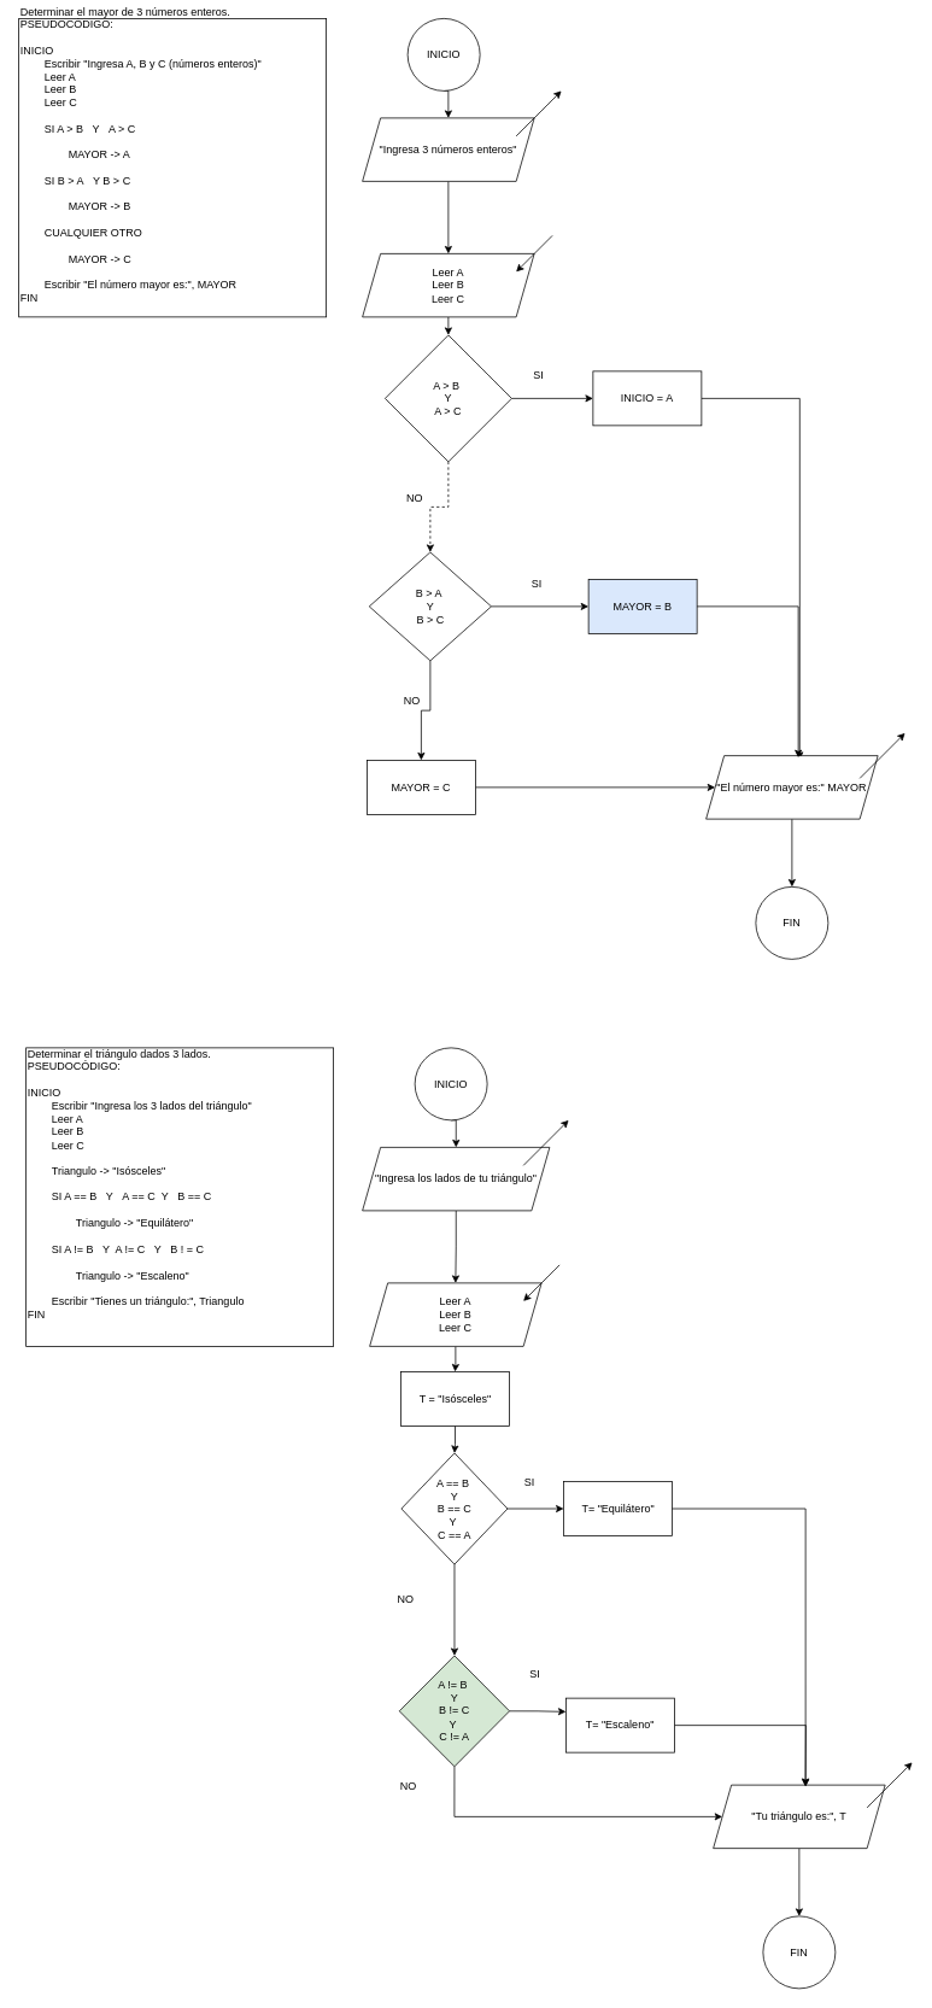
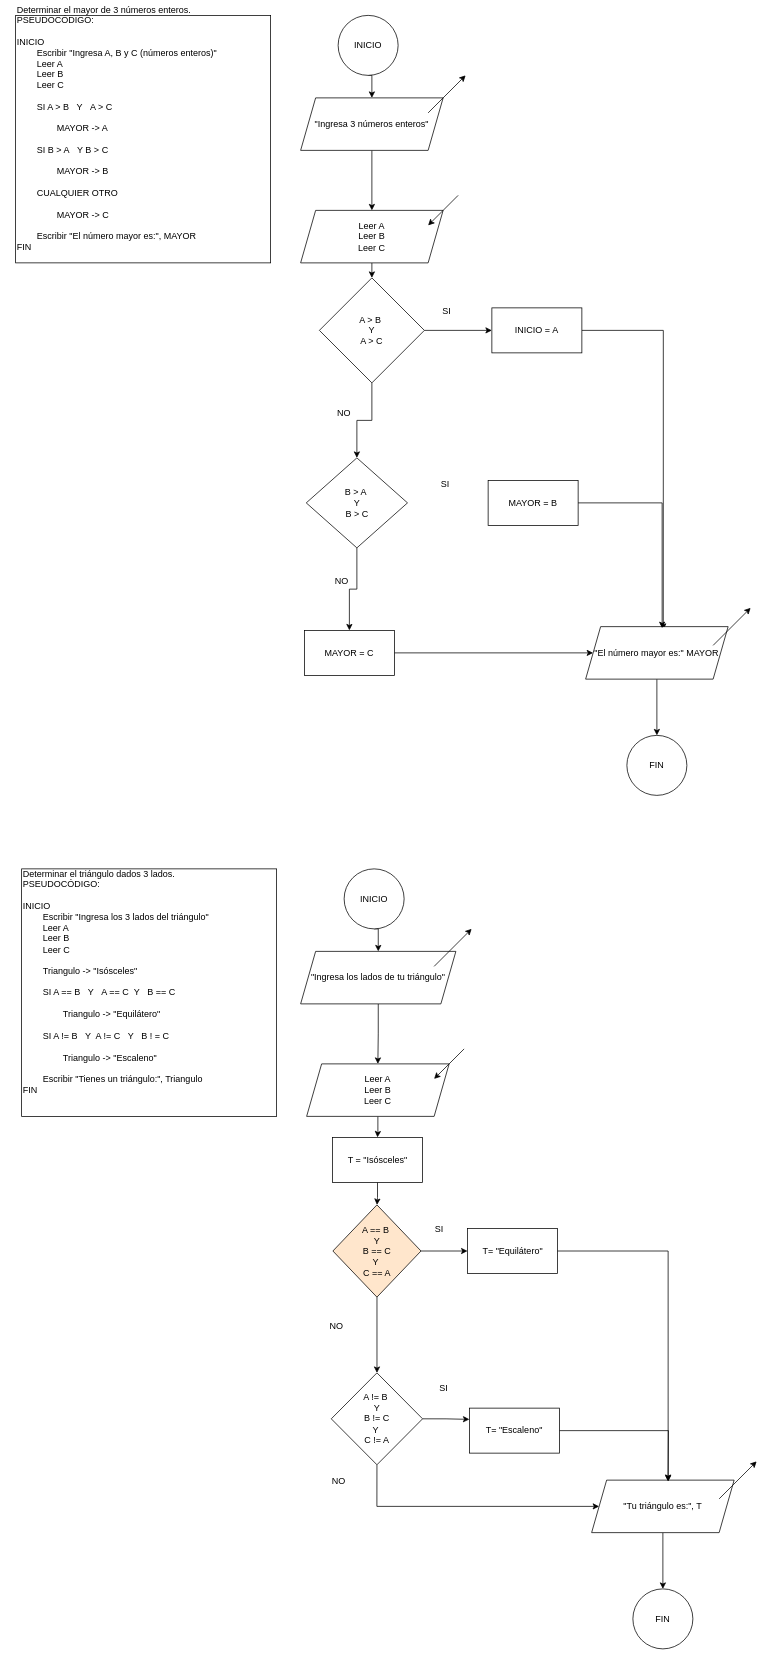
  <mxCell id="0" />
  <mxCell id="1" parent="0" />
  <mxCell id="2" value="Determinar el mayor de 3 números enteros.&lt;div&gt;PSEUDOCÓDIGO:&lt;/div&gt;&lt;div&gt;&lt;br&gt;&lt;/div&gt;&lt;div&gt;INICIO&lt;/div&gt;&lt;div&gt;&lt;span style=&quot;white-space: pre;&quot;&gt;&#09;&lt;/span&gt;Escribir &quot;Ingresa A, B y C (números enteros)&quot;&lt;/div&gt;&lt;div&gt;&lt;span style=&quot;white-space: pre;&quot;&gt;&#09;&lt;/span&gt;Leer A&lt;/div&gt;&lt;div&gt;&lt;span style=&quot;white-space: pre;&quot;&gt;&#09;&lt;/span&gt;Leer B&lt;/div&gt;&lt;div&gt;&lt;span style=&quot;white-space: pre;&quot;&gt;&#09;&lt;/span&gt;Leer C&lt;/div&gt;&lt;div&gt;&lt;br&gt;&lt;/div&gt;&lt;div&gt;&lt;span style=&quot;white-space: pre;&quot;&gt;&#09;&lt;/span&gt;SI A &amp;gt; B&amp;nbsp; &amp;nbsp;Y&amp;nbsp; &amp;nbsp;A &amp;gt; C&lt;br&gt;&lt;/div&gt;&lt;div&gt;&lt;br&gt;&lt;/div&gt;&lt;div&gt;&lt;span style=&quot;white-space: pre;&quot;&gt;&#09;&lt;/span&gt;&lt;span style=&quot;white-space: pre;&quot;&gt;&#09;&lt;/span&gt;MAYOR -&amp;gt; A&lt;br&gt;&lt;/div&gt;&lt;div&gt;&lt;br&gt;&lt;/div&gt;&lt;div&gt;&lt;span style=&quot;white-space: pre;&quot;&gt;&#09;&lt;/span&gt;SI B &amp;gt; A&amp;nbsp; &amp;nbsp;Y B &amp;gt; C&lt;br&gt;&lt;/div&gt;&lt;div&gt;&lt;br&gt;&lt;/div&gt;&lt;div&gt;&lt;span style=&quot;white-space: pre;&quot;&gt;&#09;&lt;/span&gt;&lt;span style=&quot;white-space: pre;&quot;&gt;&#09;&lt;/span&gt;MAYOR -&amp;gt; B&lt;br&gt;&lt;/div&gt;&lt;div&gt;&lt;br&gt;&lt;/div&gt;&lt;div&gt;&lt;span style=&quot;white-space: pre;&quot;&gt;&#09;&lt;/span&gt;CUALQUIER OTRO&lt;br&gt;&lt;/div&gt;&lt;div&gt;&lt;br&gt;&lt;/div&gt;&lt;div&gt;&lt;span style=&quot;white-space: pre;&quot;&gt;&#09;&lt;/span&gt;&lt;span style=&quot;white-space: pre;&quot;&gt;&#09;&lt;/span&gt;MAYOR -&amp;gt; C&lt;br&gt;&lt;/div&gt;&lt;div&gt;&lt;span style=&quot;white-space: pre;&quot;&gt;&#09;&lt;/span&gt;&lt;br&gt;&lt;/div&gt;&lt;div&gt;&lt;span style=&quot;white-space: pre;&quot;&gt;&#09;&lt;/span&gt;Escribir &quot;El número mayor es:&quot;, MAYOR&lt;br&gt;&lt;/div&gt;&lt;div&gt;FIN&lt;/div&gt;&lt;div&gt;&lt;br&gt;&lt;/div&gt;&lt;div&gt;&lt;span style=&quot;white-space: pre;&quot;&gt;&#09;&lt;/span&gt;&lt;br&gt;&lt;/div&gt;" style="rounded=0;whiteSpace=wrap;html=1;align=left;" vertex="1" parent="1"><mxGeometry x="20" y="20" width="340" height="330" as="geometry" /></mxCell>
  <mxCell id="3" style="edgeStyle=orthogonalEdgeStyle;rounded=0;orthogonalLoop=1;jettySize=auto;html=1;exitX=0.5;exitY=1;exitDx=0;exitDy=0;entryX=0.5;entryY=0;entryDx=0;entryDy=0;" edge="1" parent="1" source="4" target="6"><mxGeometry relative="1" as="geometry" /></mxCell>
  <mxCell id="4" value="INICIO" style="ellipse;whiteSpace=wrap;html=1;aspect=fixed;" vertex="1" parent="1"><mxGeometry x="450" y="20" width="80" height="80" as="geometry" /></mxCell>
  <mxCell id="5" value="" style="edgeStyle=orthogonalEdgeStyle;rounded=0;orthogonalLoop=1;jettySize=auto;html=1;" edge="1" parent="1" source="6" target="9"><mxGeometry relative="1" as="geometry" /></mxCell>
  <mxCell id="6" value="&quot;Ingresa 3 números enteros&quot;" style="shape=parallelogram;perimeter=parallelogramPerimeter;whiteSpace=wrap;html=1;fixedSize=1;" vertex="1" parent="1"><mxGeometry x="400" y="130" width="190" height="70" as="geometry" /></mxCell>
  <mxCell id="7" value="" style="endArrow=classic;html=1;rounded=0;" edge="1" parent="1"><mxGeometry width="50" height="50" relative="1" as="geometry"><mxPoint x="570" y="150" as="sourcePoint" /><mxPoint x="620" y="100" as="targetPoint" /></mxGeometry></mxCell>
  <mxCell id="8" style="edgeStyle=orthogonalEdgeStyle;rounded=0;orthogonalLoop=1;jettySize=auto;html=1;exitX=0.5;exitY=1;exitDx=0;exitDy=0;entryX=0.5;entryY=0;entryDx=0;entryDy=0;" edge="1" parent="1" source="9" target="13"><mxGeometry relative="1" as="geometry" /></mxCell>
  <mxCell id="9" value="Leer A&lt;div&gt;Leer B&lt;/div&gt;&lt;div&gt;Leer C&lt;/div&gt;" style="shape=parallelogram;perimeter=parallelogramPerimeter;whiteSpace=wrap;html=1;fixedSize=1;" vertex="1" parent="1"><mxGeometry x="400" y="280" width="190" height="70" as="geometry" /></mxCell>
  <mxCell id="10" value="" style="endArrow=classic;html=1;rounded=0;" edge="1" parent="1"><mxGeometry width="50" height="50" relative="1" as="geometry"><mxPoint x="610" y="260" as="sourcePoint" /><mxPoint x="570" y="300" as="targetPoint" /></mxGeometry></mxCell>
  <mxCell id="11" value="" style="edgeStyle=orthogonalEdgeStyle;rounded=0;orthogonalLoop=1;jettySize=auto;html=1;" edge="1" parent="1" source="13" target="15"><mxGeometry relative="1" as="geometry" /></mxCell>
- <mxCell id="12" value="" style="edgeStyle=orthogonalEdgeStyle;rounded=0;orthogonalLoop=1;jettySize=auto;html=1;dashed=1;" edge="1" parent="1" source="13" target="19"><mxGeometry relative="1" as="geometry" /></mxCell>
+ <mxCell id="12" value="" style="edgeStyle=orthogonalEdgeStyle;rounded=0;orthogonalLoop=1;jettySize=auto;html=1;" edge="1" parent="1" source="13" target="19"><mxGeometry relative="1" as="geometry" /></mxCell>
  <mxCell id="13" value="A &amp;gt; B&amp;nbsp;&lt;div&gt;Y&lt;/div&gt;&lt;div&gt;A &amp;gt; C&lt;/div&gt;" style="rhombus;whiteSpace=wrap;html=1;" vertex="1" parent="1"><mxGeometry x="425" y="370" width="140" height="140" as="geometry" /></mxCell>
  <mxCell id="14" style="edgeStyle=orthogonalEdgeStyle;rounded=0;orthogonalLoop=1;jettySize=auto;html=1;exitX=1;exitY=0.5;exitDx=0;exitDy=0;entryX=0.545;entryY=0.061;entryDx=0;entryDy=0;entryPerimeter=0;" edge="1" parent="1" source="15" target="27"><mxGeometry relative="1" as="geometry"><mxPoint x="880" y="680" as="targetPoint" /></mxGeometry></mxCell>
  <mxCell id="15" value="INICIO = A" style="whiteSpace=wrap;html=1;" vertex="1" parent="1"><mxGeometry x="655" y="410" width="120" height="60" as="geometry" /></mxCell>
  <mxCell id="16" value="SI" style="text;html=1;align=center;verticalAlign=middle;whiteSpace=wrap;rounded=0;" vertex="1" parent="1"><mxGeometry x="565" y="400" width="60" height="30" as="geometry" /></mxCell>
- <mxCell id="17" value="" style="edgeStyle=orthogonalEdgeStyle;rounded=0;orthogonalLoop=1;jettySize=auto;html=1;" edge="1" parent="1" source="19" target="20"><mxGeometry relative="1" as="geometry" /></mxCell>
  <mxCell id="18" value="" style="edgeStyle=orthogonalEdgeStyle;rounded=0;orthogonalLoop=1;jettySize=auto;html=1;" edge="1" parent="1" source="19" target="22"><mxGeometry relative="1" as="geometry" /></mxCell>
  <mxCell id="19" value="B &amp;gt; A&amp;nbsp;&lt;div&gt;Y&lt;/div&gt;&lt;div&gt;B &amp;gt; C&lt;/div&gt;" style="rhombus;whiteSpace=wrap;html=1;" vertex="1" parent="1"><mxGeometry x="407.5" y="610" width="135" height="120" as="geometry" /></mxCell>
- <mxCell id="20" value="MAYOR = B" style="whiteSpace=wrap;html=1;fillColor=#dae8fc;" vertex="1" parent="1"><mxGeometry x="650" y="640" width="120" height="60" as="geometry" /></mxCell>
+ <mxCell id="20" value="MAYOR = B" style="whiteSpace=wrap;html=1;" vertex="1" parent="1"><mxGeometry x="650" y="640" width="120" height="60" as="geometry" /></mxCell>
  <mxCell id="21" style="edgeStyle=orthogonalEdgeStyle;rounded=0;orthogonalLoop=1;jettySize=auto;html=1;exitX=1;exitY=0.5;exitDx=0;exitDy=0;" edge="1" parent="1" source="22" target="27"><mxGeometry relative="1" as="geometry" /></mxCell>
  <mxCell id="22" value="MAYOR = C" style="whiteSpace=wrap;html=1;" vertex="1" parent="1"><mxGeometry x="405" y="840" width="120" height="60" as="geometry" /></mxCell>
  <mxCell id="23" value="SI" style="text;html=1;align=center;verticalAlign=middle;whiteSpace=wrap;rounded=0;" vertex="1" parent="1"><mxGeometry x="562.5" y="630" width="60" height="30" as="geometry" /></mxCell>
  <mxCell id="24" value="NO" style="text;html=1;align=center;verticalAlign=middle;whiteSpace=wrap;rounded=0;" vertex="1" parent="1"><mxGeometry x="427.5" y="535" width="60" height="30" as="geometry" /></mxCell>
  <mxCell id="25" value="NO" style="text;html=1;align=center;verticalAlign=middle;whiteSpace=wrap;rounded=0;" vertex="1" parent="1"><mxGeometry x="425" y="760" width="60" height="30" as="geometry" /></mxCell>
  <mxCell id="26" value="" style="edgeStyle=orthogonalEdgeStyle;rounded=0;orthogonalLoop=1;jettySize=auto;html=1;" edge="1" parent="1" source="27" target="30"><mxGeometry relative="1" as="geometry" /></mxCell>
  <mxCell id="27" value="&quot;El número mayor es:&quot; MAYOR" style="shape=parallelogram;perimeter=parallelogramPerimeter;whiteSpace=wrap;html=1;fixedSize=1;" vertex="1" parent="1"><mxGeometry x="780" y="835" width="190" height="70" as="geometry" /></mxCell>
  <mxCell id="28" value="" style="endArrow=classic;html=1;rounded=0;" edge="1" parent="1"><mxGeometry width="50" height="50" relative="1" as="geometry"><mxPoint x="950" y="860" as="sourcePoint" /><mxPoint x="1000" y="810" as="targetPoint" /></mxGeometry></mxCell>
  <mxCell id="29" style="edgeStyle=orthogonalEdgeStyle;rounded=0;orthogonalLoop=1;jettySize=auto;html=1;exitX=1;exitY=0.5;exitDx=0;exitDy=0;entryX=0.537;entryY=0.029;entryDx=0;entryDy=0;entryPerimeter=0;" edge="1" parent="1" source="20" target="27"><mxGeometry relative="1" as="geometry" /></mxCell>
  <mxCell id="30" value="FIN" style="ellipse;whiteSpace=wrap;html=1;" vertex="1" parent="1"><mxGeometry x="835" y="980" width="80" height="80" as="geometry" /></mxCell>
  <mxCell id="31" value="Determinar el triángulo dados 3 lados.&lt;div&gt;PSEUDOCÓDIGO:&lt;/div&gt;&lt;div&gt;&lt;br&gt;&lt;/div&gt;&lt;div&gt;INICIO&lt;/div&gt;&lt;div&gt;&lt;span style=&quot;white-space: pre;&quot;&gt;&#09;&lt;/span&gt;Escribir &quot;Ingresa los 3 lados del triángulo&quot;&lt;/div&gt;&lt;div&gt;&lt;span style=&quot;white-space: pre;&quot;&gt;&#09;&lt;/span&gt;Leer A&lt;/div&gt;&lt;div&gt;&lt;span style=&quot;white-space: pre;&quot;&gt;&#09;&lt;/span&gt;Leer B&lt;/div&gt;&lt;div&gt;&lt;span style=&quot;white-space: pre;&quot;&gt;&#09;&lt;/span&gt;Leer C&lt;/div&gt;&lt;div&gt;&lt;span style=&quot;white-space: pre;&quot;&gt;&#09;&lt;/span&gt;&lt;br&gt;&lt;/div&gt;&lt;div&gt;&lt;span style=&quot;white-space: pre;&quot;&gt;&#09;&lt;/span&gt;Triangulo -&amp;gt; &quot;Isósceles&quot;&lt;br&gt;&lt;/div&gt;&lt;div&gt;&lt;br&gt;&lt;/div&gt;&lt;div&gt;&lt;span style=&quot;white-space: pre;&quot;&gt;&#09;&lt;/span&gt;SI A == B&amp;nbsp; &amp;nbsp;Y&amp;nbsp; &amp;nbsp;A == C&amp;nbsp; Y&amp;nbsp; &amp;nbsp;B == C&lt;br&gt;&lt;/div&gt;&lt;div&gt;&lt;br&gt;&lt;/div&gt;&lt;div&gt;&lt;span style=&quot;white-space: pre;&quot;&gt;&#09;&lt;/span&gt;&lt;span style=&quot;white-space: pre;&quot;&gt;&#09;&lt;/span&gt;&lt;span style=&quot;background-color: transparent; color: light-dark(rgb(0, 0, 0), rgb(255, 255, 255));&quot;&gt;Triangulo -&amp;gt; &quot;Equilátero&quot;&lt;/span&gt;&lt;br&gt;&lt;/div&gt;&lt;div&gt;&lt;br&gt;&lt;/div&gt;&lt;div&gt;&lt;span style=&quot;white-space: pre;&quot;&gt;&#09;&lt;/span&gt;SI A != B&amp;nbsp; &amp;nbsp;Y&amp;nbsp; A != C&amp;nbsp; &amp;nbsp;Y&amp;nbsp; &amp;nbsp;B ! = C&lt;br&gt;&lt;/div&gt;&lt;div&gt;&lt;br&gt;&lt;/div&gt;&lt;div&gt;&lt;span style=&quot;white-space: pre;&quot;&gt;&#09;&lt;/span&gt;&lt;span style=&quot;white-space: pre;&quot;&gt;&#09;&lt;/span&gt;&lt;span style=&quot;background-color: transparent; color: light-dark(rgb(0, 0, 0), rgb(255, 255, 255));&quot;&gt;Triangulo -&amp;gt; &quot;Escaleno&quot;&lt;/span&gt;&lt;/div&gt;&lt;div&gt;&lt;span style=&quot;white-space: pre;&quot;&gt;&#09;&lt;/span&gt;&lt;br&gt;&lt;/div&gt;&lt;div&gt;&lt;span style=&quot;white-space: pre;&quot;&gt;&#09;&lt;/span&gt;Escribir &quot;Tienes un triángulo:&quot;, Triangulo&lt;br&gt;&lt;/div&gt;&lt;div&gt;FIN&lt;/div&gt;&lt;div&gt;&lt;br&gt;&lt;/div&gt;&lt;div&gt;&lt;span style=&quot;white-space: pre;&quot;&gt;&#09;&lt;/span&gt;&lt;br&gt;&lt;/div&gt;" style="rounded=0;whiteSpace=wrap;html=1;align=left;" vertex="1" parent="1"><mxGeometry x="28" y="1158" width="340" height="330" as="geometry" /></mxCell>
  <mxCell id="32" style="edgeStyle=orthogonalEdgeStyle;rounded=0;orthogonalLoop=1;jettySize=auto;html=1;exitX=0.5;exitY=1;exitDx=0;exitDy=0;entryX=0.5;entryY=0;entryDx=0;entryDy=0;" edge="1" parent="1" source="33" target="35"><mxGeometry relative="1" as="geometry" /></mxCell>
  <mxCell id="33" value="INICIO" style="ellipse;whiteSpace=wrap;html=1;aspect=fixed;" vertex="1" parent="1"><mxGeometry x="458" y="1158" width="80" height="80" as="geometry" /></mxCell>
  <mxCell id="34" value="" style="edgeStyle=orthogonalEdgeStyle;rounded=0;orthogonalLoop=1;jettySize=auto;html=1;" edge="1" parent="1" source="35" target="38"><mxGeometry relative="1" as="geometry" /></mxCell>
  <mxCell id="35" value="&quot;Ingresa los lados de tu triángulo&quot;" style="shape=parallelogram;perimeter=parallelogramPerimeter;whiteSpace=wrap;html=1;fixedSize=1;" vertex="1" parent="1"><mxGeometry x="400" y="1268" width="207" height="70" as="geometry" /></mxCell>
  <mxCell id="36" value="" style="endArrow=classic;html=1;rounded=0;" edge="1" parent="1"><mxGeometry width="50" height="50" relative="1" as="geometry"><mxPoint x="578" y="1288" as="sourcePoint" /><mxPoint x="628" y="1238" as="targetPoint" /></mxGeometry></mxCell>
  <mxCell id="37" value="" style="edgeStyle=orthogonalEdgeStyle;rounded=0;orthogonalLoop=1;jettySize=auto;html=1;" edge="1" parent="1" source="38" target="49"><mxGeometry relative="1" as="geometry" /></mxCell>
  <mxCell id="38" value="Leer A&lt;div&gt;Leer B&lt;/div&gt;&lt;div&gt;Leer C&lt;/div&gt;" style="shape=parallelogram;perimeter=parallelogramPerimeter;whiteSpace=wrap;html=1;fixedSize=1;" vertex="1" parent="1"><mxGeometry x="408" y="1418" width="190" height="70" as="geometry" /></mxCell>
  <mxCell id="39" value="" style="endArrow=classic;html=1;rounded=0;" edge="1" parent="1"><mxGeometry width="50" height="50" relative="1" as="geometry"><mxPoint x="618" y="1398" as="sourcePoint" /><mxPoint x="578" y="1438" as="targetPoint" /></mxGeometry></mxCell>
  <mxCell id="40" value="T= &quot;Equilátero&quot;" style="whiteSpace=wrap;html=1;" vertex="1" parent="1"><mxGeometry x="622.5" y="1637.5" width="120" height="60" as="geometry" /></mxCell>
  <mxCell id="41" value="SI" style="text;html=1;align=center;verticalAlign=middle;whiteSpace=wrap;rounded=0;" vertex="1" parent="1"><mxGeometry x="555" y="1624" width="60" height="30" as="geometry" /></mxCell>
  <mxCell id="42" value="NO" style="text;html=1;align=center;verticalAlign=middle;whiteSpace=wrap;rounded=0;" vertex="1" parent="1"><mxGeometry x="418" y="1753" width="60" height="30" as="geometry" /></mxCell>
  <mxCell id="43" value="" style="edgeStyle=orthogonalEdgeStyle;rounded=0;orthogonalLoop=1;jettySize=auto;html=1;" edge="1" parent="1" source="44" target="47"><mxGeometry relative="1" as="geometry" /></mxCell>
  <mxCell id="44" value="&quot;Tu triángulo es:&quot;, T" style="shape=parallelogram;perimeter=parallelogramPerimeter;whiteSpace=wrap;html=1;fixedSize=1;" vertex="1" parent="1"><mxGeometry x="788" y="1973" width="190" height="70" as="geometry" /></mxCell>
  <mxCell id="45" value="" style="endArrow=classic;html=1;rounded=0;" edge="1" parent="1"><mxGeometry width="50" height="50" relative="1" as="geometry"><mxPoint x="958" y="1998" as="sourcePoint" /><mxPoint x="1008" y="1948" as="targetPoint" /></mxGeometry></mxCell>
  <mxCell id="46" style="edgeStyle=orthogonalEdgeStyle;rounded=0;orthogonalLoop=1;jettySize=auto;html=1;exitX=1;exitY=0.5;exitDx=0;exitDy=0;entryX=0.537;entryY=0.029;entryDx=0;entryDy=0;entryPerimeter=0;" edge="1" parent="1" source="40" target="44"><mxGeometry relative="1" as="geometry" /></mxCell>
  <mxCell id="47" value="FIN" style="ellipse;whiteSpace=wrap;html=1;" vertex="1" parent="1"><mxGeometry x="843" y="2118" width="80" height="80" as="geometry" /></mxCell>
  <mxCell id="48" value="" style="edgeStyle=orthogonalEdgeStyle;rounded=0;orthogonalLoop=1;jettySize=auto;html=1;" edge="1" parent="1" source="49" target="52"><mxGeometry relative="1" as="geometry" /></mxCell>
  <mxCell id="49" value="T = &quot;Isósceles&quot;" style="whiteSpace=wrap;html=1;" vertex="1" parent="1"><mxGeometry x="442.5" y="1516" width="120" height="60" as="geometry" /></mxCell>
  <mxCell id="50" value="" style="edgeStyle=orthogonalEdgeStyle;rounded=0;orthogonalLoop=1;jettySize=auto;html=1;" edge="1" parent="1" source="52" target="55"><mxGeometry relative="1" as="geometry" /></mxCell>
  <mxCell id="51" style="edgeStyle=orthogonalEdgeStyle;rounded=0;orthogonalLoop=1;jettySize=auto;html=1;exitX=1;exitY=0.5;exitDx=0;exitDy=0;entryX=0;entryY=0.5;entryDx=0;entryDy=0;" edge="1" parent="1" source="52" target="40"><mxGeometry relative="1" as="geometry" /></mxCell>
- <mxCell id="52" value="A == B&amp;nbsp;&lt;div&gt;Y&lt;/div&gt;&lt;div&gt;B == C&lt;/div&gt;&lt;div&gt;Y&amp;nbsp;&lt;/div&gt;&lt;div&gt;C == A&lt;/div&gt;" style="rhombus;whiteSpace=wrap;html=1;" vertex="1" parent="1"><mxGeometry x="443" y="1606" width="117.5" height="123" as="geometry" /></mxCell>
+ <mxCell id="52" value="A == B&amp;nbsp;&lt;div&gt;Y&lt;/div&gt;&lt;div&gt;B == C&lt;/div&gt;&lt;div&gt;Y&amp;nbsp;&lt;/div&gt;&lt;div&gt;C == A&lt;/div&gt;" style="rhombus;whiteSpace=wrap;html=1;fillColor=#ffe6cc;" vertex="1" parent="1"><mxGeometry x="443" y="1606" width="117.5" height="123" as="geometry" /></mxCell>
  <mxCell id="53" style="edgeStyle=orthogonalEdgeStyle;rounded=0;orthogonalLoop=1;jettySize=auto;html=1;exitX=1;exitY=0.5;exitDx=0;exitDy=0;entryX=0;entryY=0.25;entryDx=0;entryDy=0;" edge="1" parent="1" source="55" target="57"><mxGeometry relative="1" as="geometry" /></mxCell>
  <mxCell id="54" style="edgeStyle=orthogonalEdgeStyle;rounded=0;orthogonalLoop=1;jettySize=auto;html=1;exitX=0.5;exitY=1;exitDx=0;exitDy=0;entryX=0;entryY=0.5;entryDx=0;entryDy=0;" edge="1" parent="1" source="55" target="44"><mxGeometry relative="1" as="geometry"><Array as="points"><mxPoint x="502" y="2008" /></Array></mxGeometry></mxCell>
- <mxCell id="55" value="A != B&amp;nbsp;&lt;div&gt;Y&lt;/div&gt;&lt;div&gt;B != C&lt;/div&gt;&lt;div&gt;Y&amp;nbsp;&lt;/div&gt;&lt;div&gt;C != A&lt;/div&gt;" style="rhombus;whiteSpace=wrap;html=1;fillColor=#d5e8d4;" vertex="1" parent="1"><mxGeometry x="440.87" y="1830" width="121.75" height="122.5" as="geometry" /></mxCell>
+ <mxCell id="55" value="A != B&amp;nbsp;&lt;div&gt;Y&lt;/div&gt;&lt;div&gt;B != C&lt;/div&gt;&lt;div&gt;Y&amp;nbsp;&lt;/div&gt;&lt;div&gt;C != A&lt;/div&gt;" style="rhombus;whiteSpace=wrap;html=1;" vertex="1" parent="1"><mxGeometry x="440.87" y="1830" width="121.75" height="122.5" as="geometry" /></mxCell>
  <mxCell id="56" style="edgeStyle=orthogonalEdgeStyle;rounded=0;orthogonalLoop=1;jettySize=auto;html=1;exitX=1;exitY=0.5;exitDx=0;exitDy=0;" edge="1" parent="1" source="57"><mxGeometry relative="1" as="geometry"><mxPoint x="889.909" y="1974.091" as="targetPoint" /></mxGeometry></mxCell>
  <mxCell id="57" value="T= &quot;Escaleno&quot;" style="whiteSpace=wrap;html=1;" vertex="1" parent="1"><mxGeometry x="625" y="1877" width="120" height="60" as="geometry" /></mxCell>
  <mxCell id="58" value="NO" style="text;html=1;align=center;verticalAlign=middle;whiteSpace=wrap;rounded=0;" vertex="1" parent="1"><mxGeometry x="421" y="1959" width="60" height="30" as="geometry" /></mxCell>
  <mxCell id="59" value="SI" style="text;html=1;align=center;verticalAlign=middle;whiteSpace=wrap;rounded=0;" vertex="1" parent="1"><mxGeometry x="560.5" y="1835" width="60" height="30" as="geometry" /></mxCell>
